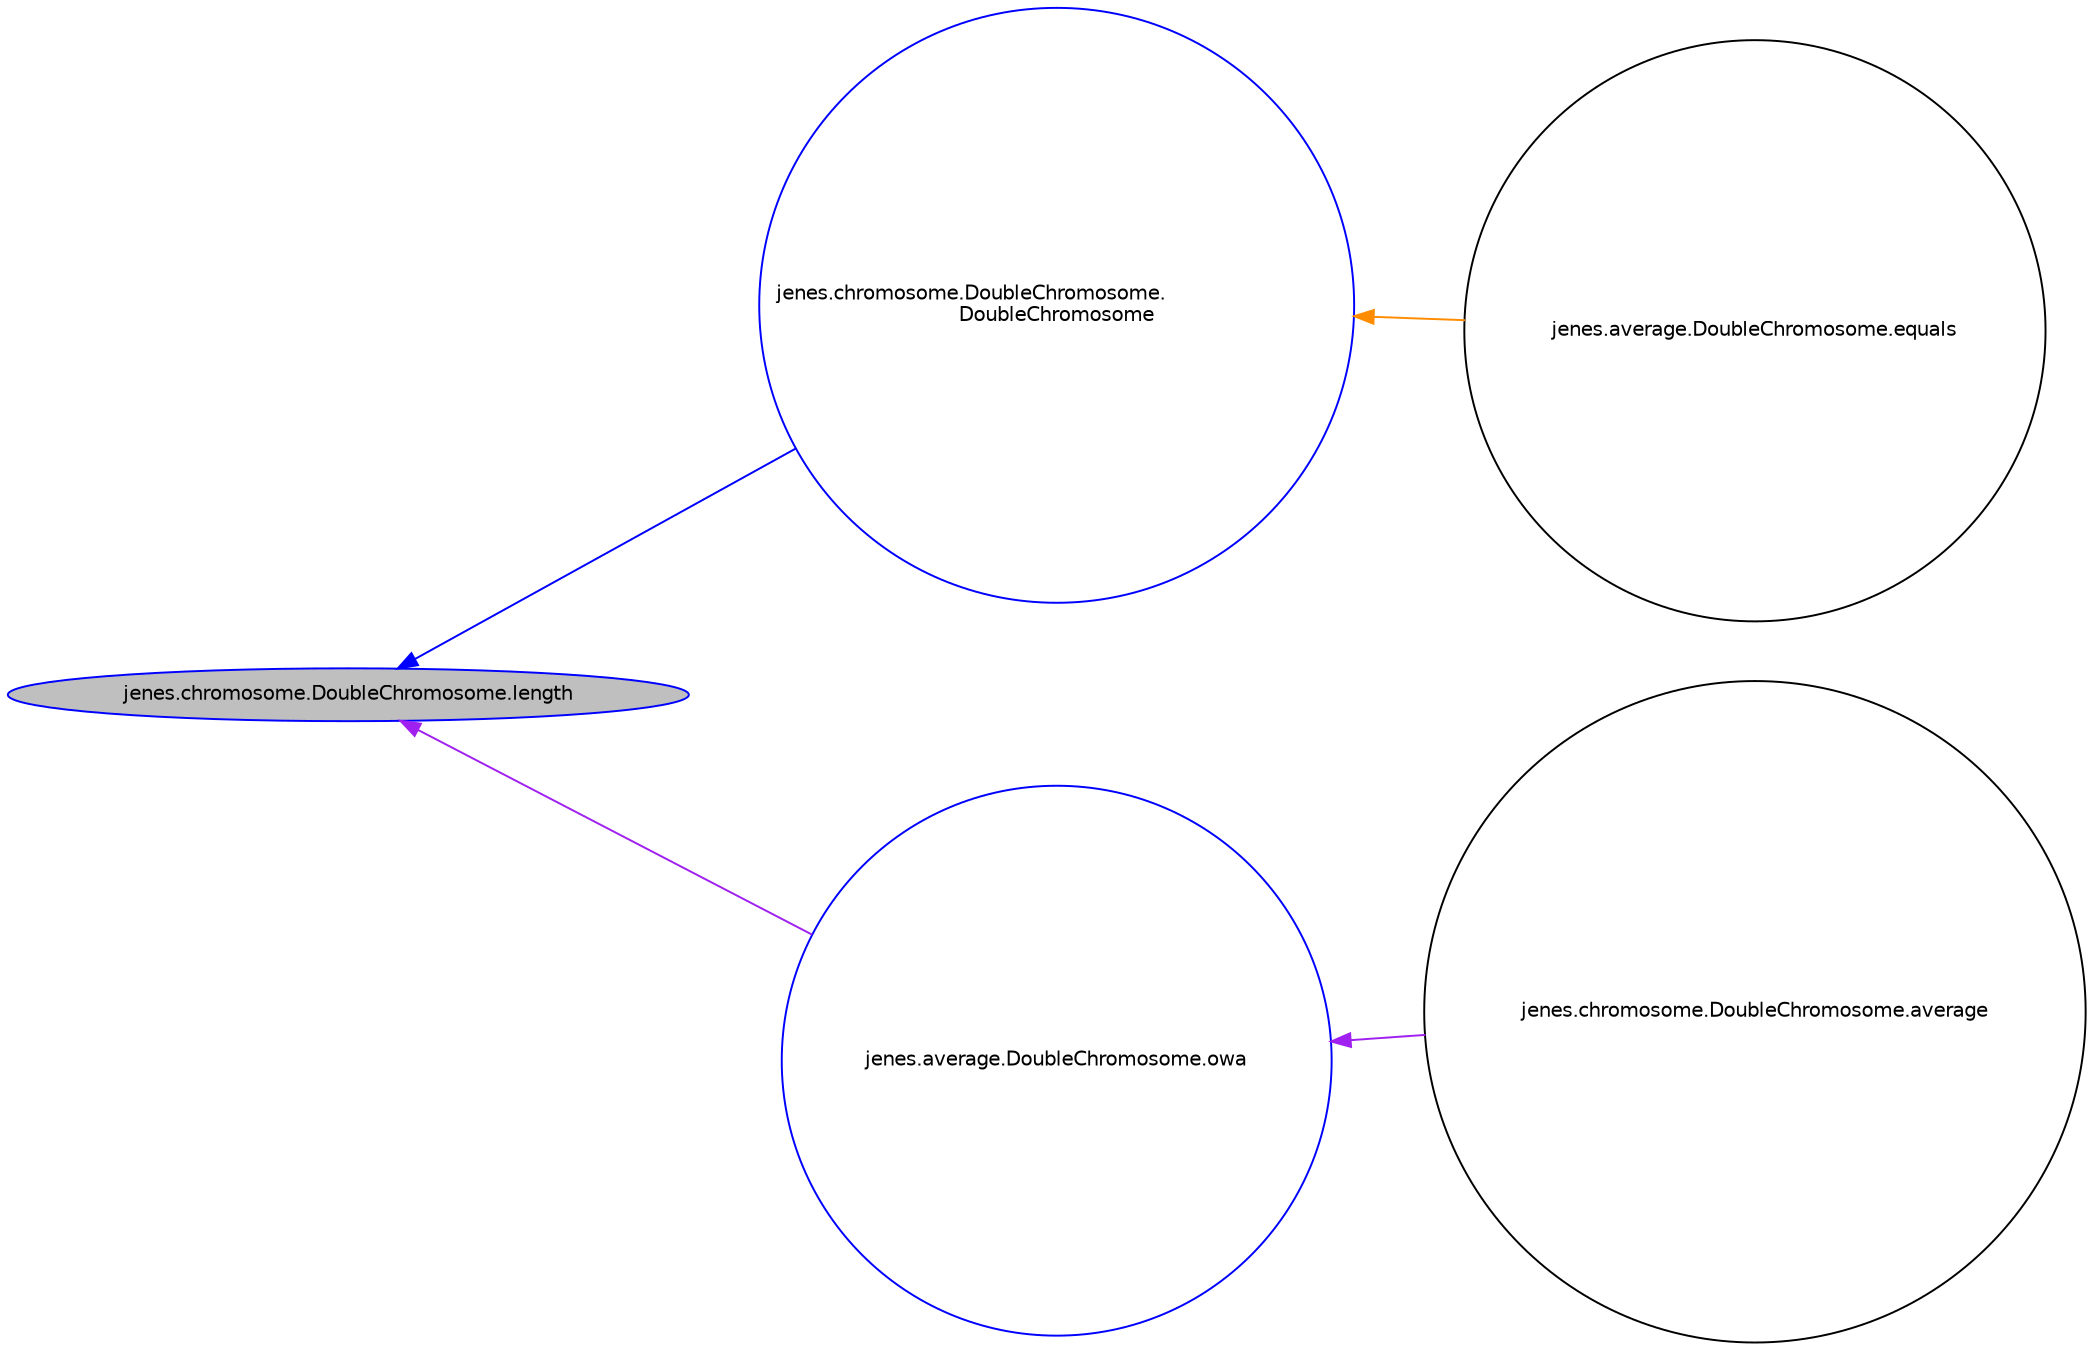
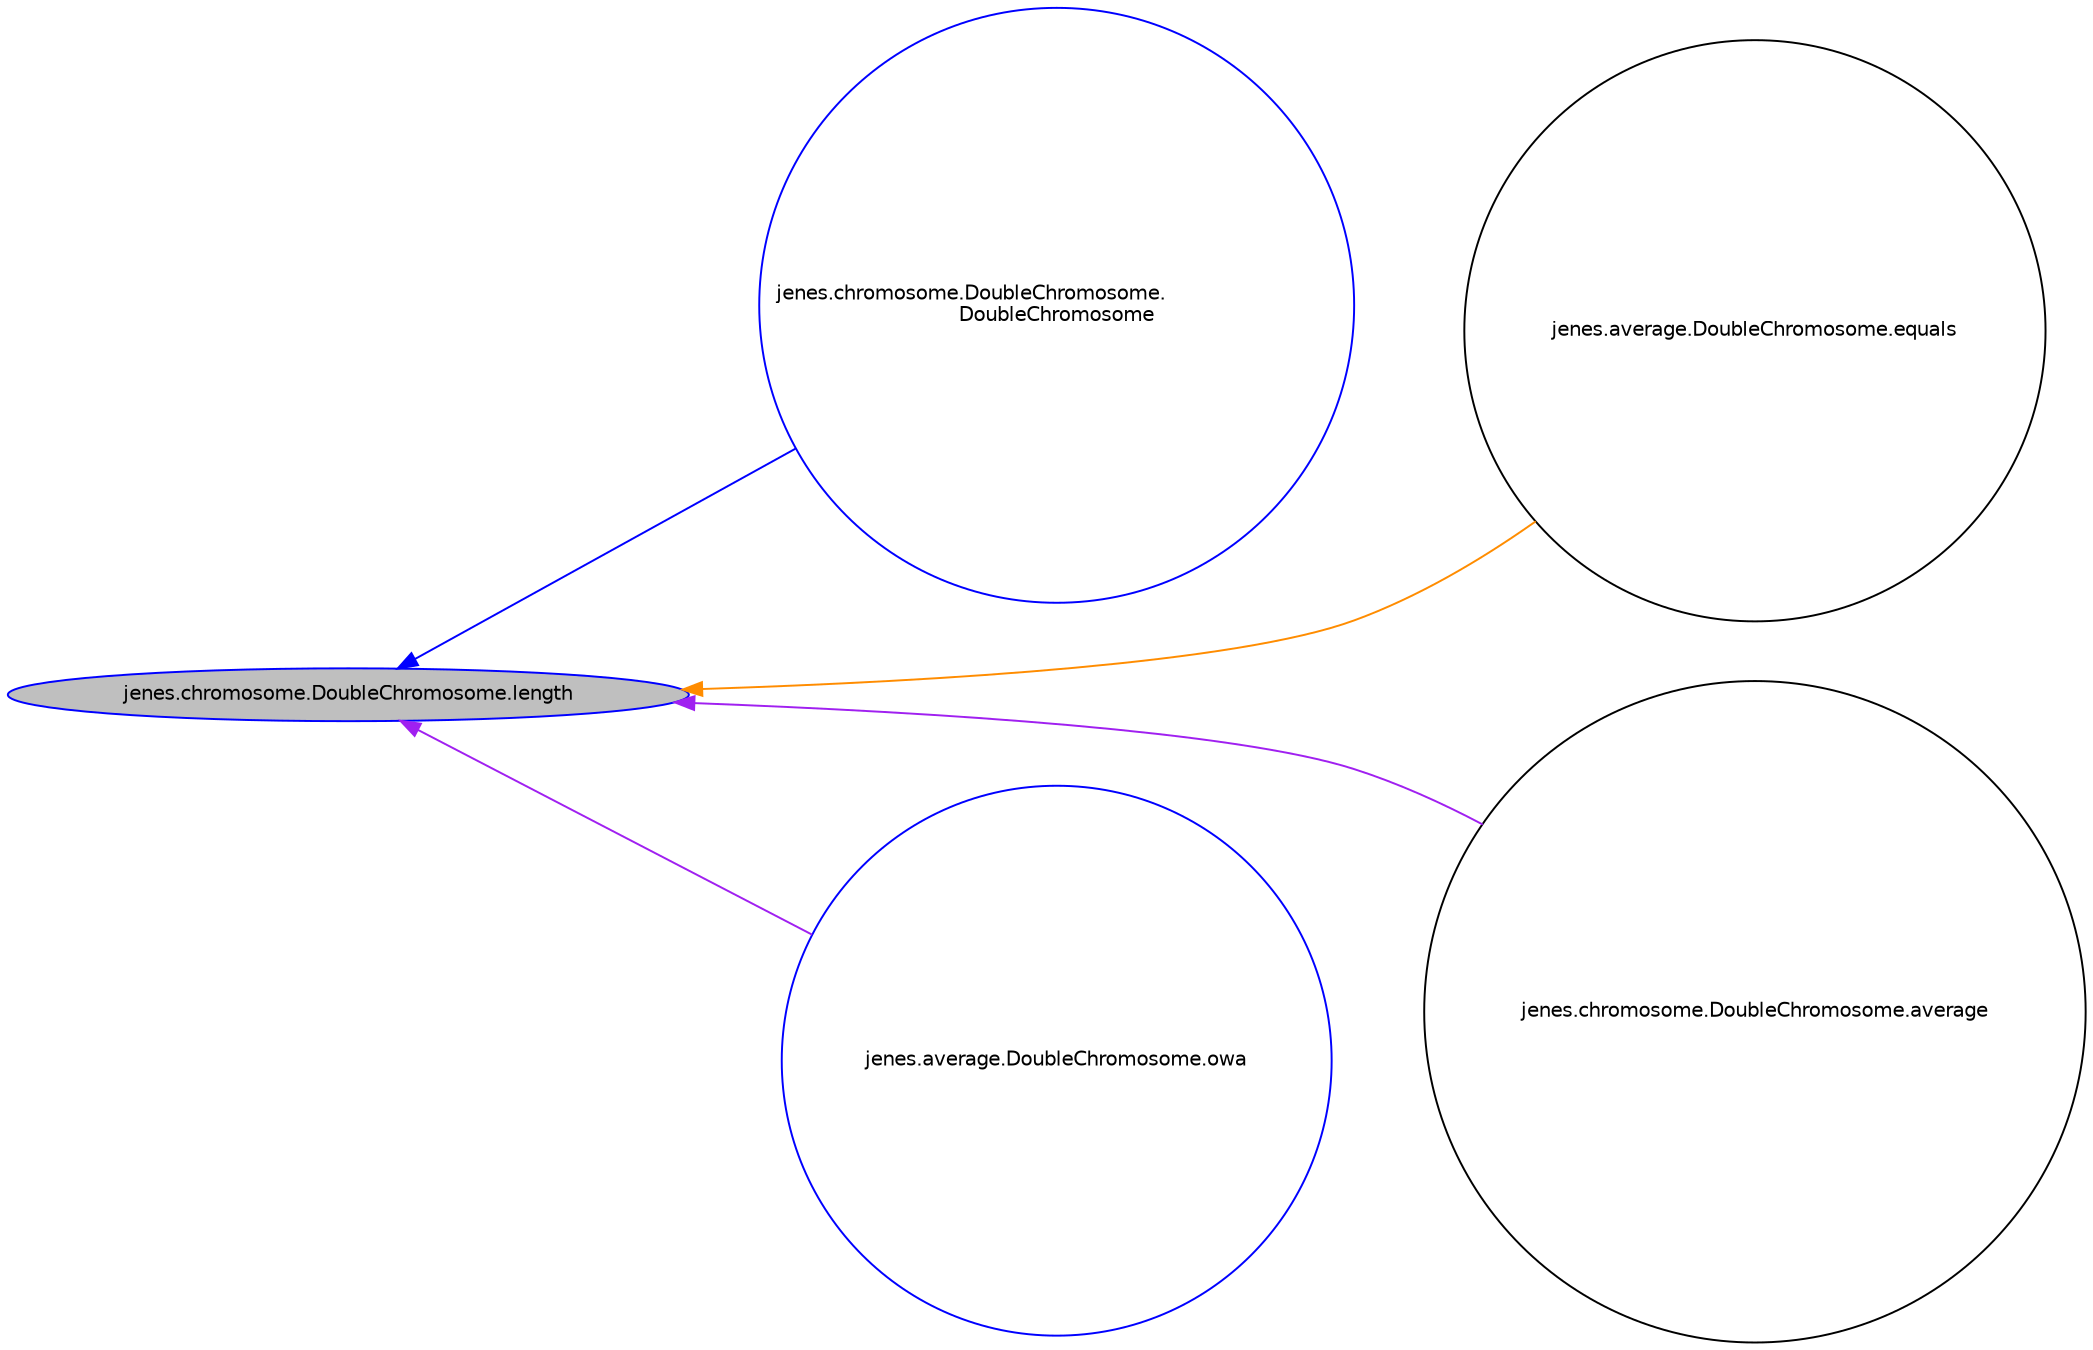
  digraph {
    rankdir=LR
    node [color=blue fillcolor=white fontname=Helvetica fontsize=10 shape=circle style=filled]
    edge [color=purple dir=back fontname=Helvetica fontsize=10 labelfontname=Helvetica labelfontsize=10 style=solid]
    n1 [fillcolor=grey75 fontcolor=black height=0.2 label="jenes.chromosome.DoubleChromosome.length" shape=ellipse width=0.4]
    n2 [height=0.2 label="jenes.chromosome.DoubleChromosome.\lDoubleChromosome" width=0.4]
    n3 [color=black height=0.2 label="jenes.chromosome.DoubleChromosome.average" width=0.4]
    n4 [height=0.2 label="jenes.average.DoubleChromosome.owa" width=0.4]
    n5 [color=black height=0.2 label="jenes.average.DoubleChromosome.equals" width=0.4]
    n1 -> n2 [color=blue]
-   n4 -> n3
+   n1 -> n3
    n1 -> n4
-   n2 -> n5 [color=darkorange]
+   n1 -> n5 [color=darkorange]
  }
